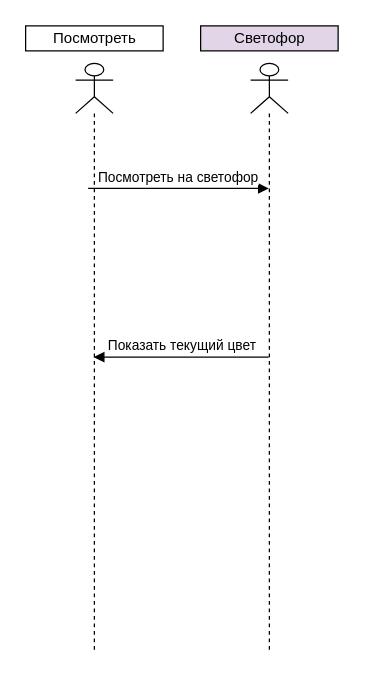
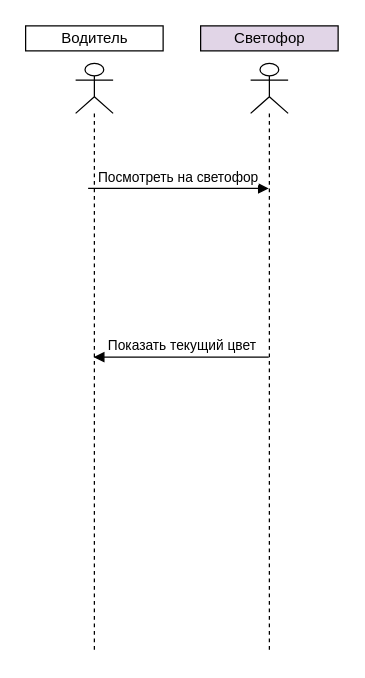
  <mxCell id="0" />
  <mxCell id="1" parent="0" />
  <mxCell id="2" value="" style="shape=umlLifeline;participant=umlActor;perimeter=lifelinePerimeter;whiteSpace=wrap;html=1;container=1;collapsible=0;recursiveResize=0;verticalAlign=top;spacingTop=36;outlineConnect=0;size=40;" vertex="1" parent="1"><mxGeometry x="60" y="50" width="30" height="470" as="geometry" /></mxCell>
  <mxCell id="3" value="" style="shape=umlLifeline;participant=umlActor;perimeter=lifelinePerimeter;whiteSpace=wrap;html=1;container=1;collapsible=0;recursiveResize=0;verticalAlign=top;spacingTop=36;outlineConnect=0;size=40;" vertex="1" parent="1"><mxGeometry x="200" y="50" width="30" height="470" as="geometry" /></mxCell>
- <mxCell id="4" value="Посмотреть" style="html=1;" vertex="1" parent="1"><mxGeometry x="20" y="20" width="110" height="20" as="geometry" /></mxCell>
+ <mxCell id="4" value="Водитель" style="html=1;" vertex="1" parent="1"><mxGeometry x="20" y="20" width="110" height="20" as="geometry" /></mxCell>
  <mxCell id="5" value="Светофор" style="html=1;fillColor=#e1d5e7;" vertex="1" parent="1"><mxGeometry x="160" y="20" width="110" height="20" as="geometry" /></mxCell>
  <mxCell id="6" value="Посмотреть на светофор" style="html=1;verticalAlign=bottom;endArrow=block;rounded=0;" edge="1" parent="1" target="3"><mxGeometry width="80" relative="1" as="geometry"><mxPoint x="70" y="150" as="sourcePoint" /><mxPoint x="150" y="150" as="targetPoint" /></mxGeometry></mxCell>
  <mxCell id="7" value="Показать текущий цвет" style="html=1;verticalAlign=bottom;endArrow=block;rounded=0;" edge="1" parent="1" source="3" target="2"><mxGeometry width="80" relative="1" as="geometry"><mxPoint x="210" y="200" as="sourcePoint" /><mxPoint x="80" y="200" as="targetPoint" /></mxGeometry></mxCell>
